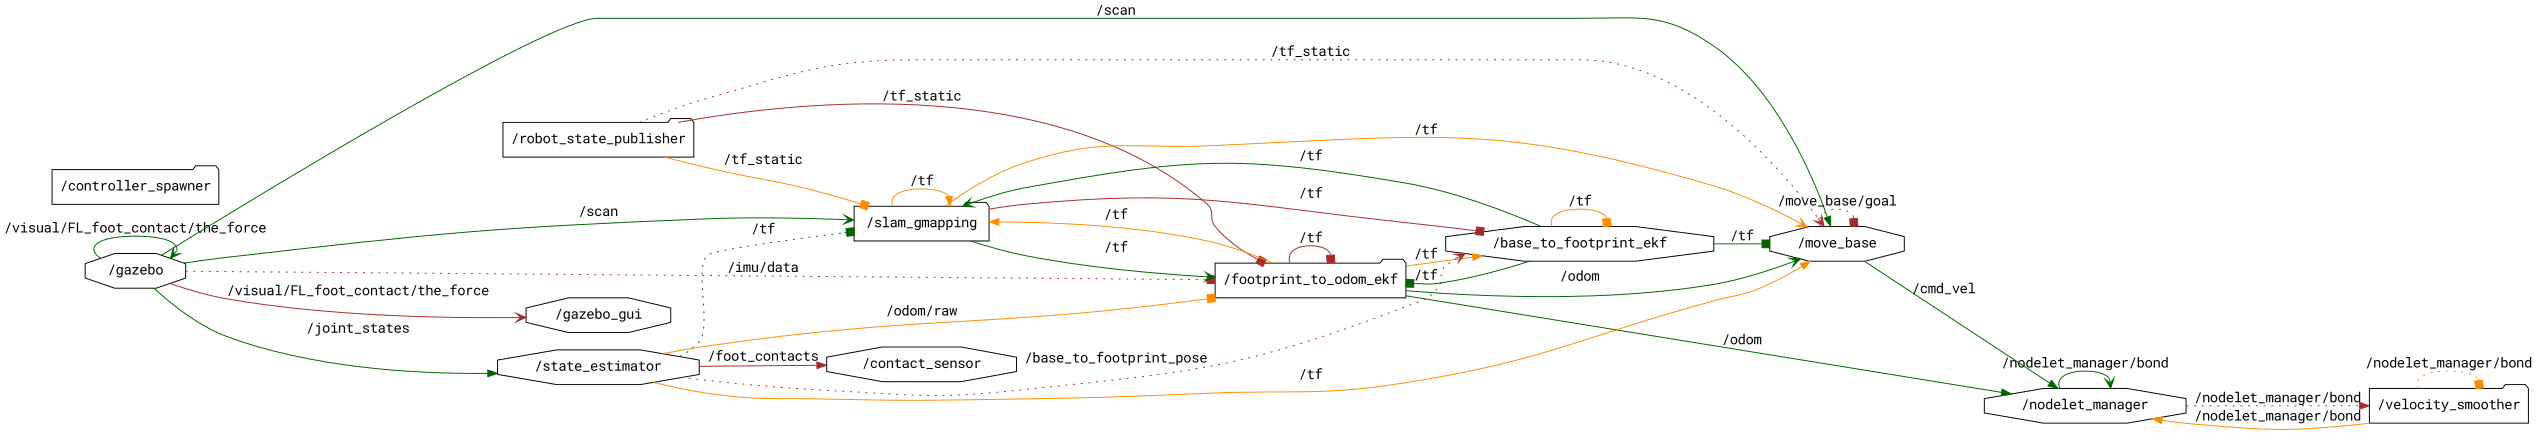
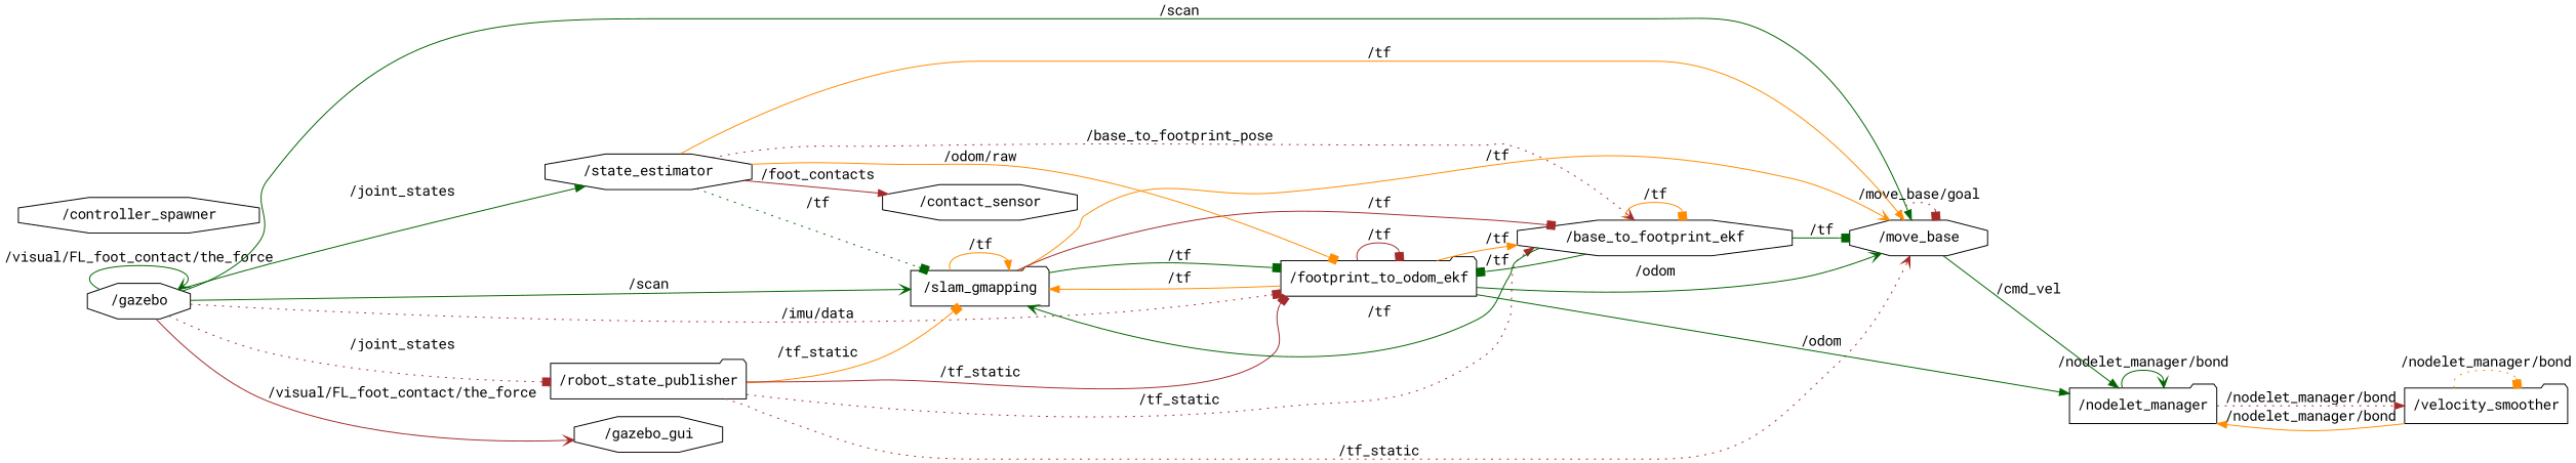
  digraph {
    compound=True
    fontname="Roboto Mono"
    rank=same
    rankdir=LR
    ranksep=0.2
    node [fontname="Roboto Mono" shape=folder]
    edge [arrowhead=box color=darkgreen fontname="Roboto Mono" penwidth=1 style=bold]
-   n1 [height=0.5 label="/nodelet_manager" shape=octagon width=2.0582]
+   n1 [height=0.5 label="/nodelet_manager" width=2.0582]
    n2 [height=0.5 label="/velocity_smoother" width=2.2026]
    n3 [height=0.5 label="/gazebo" shape=octagon width=1.0652]
    n4 [height=0.5 label="/robot_state_publisher" width=2.4734]
    n5 [height=0.5 label="/slam_gmapping" width=1.9498]
    n6 [height=0.5 label="/move_base" shape=octagon width=1.4804]
    n7 [height=0.5 label="/footprint_to_odom_ekf" width=2.6539]
    n8 [height=0.5 label="/state_estimator" shape=octagon width=1.8596]
    n9 [height=0.5 label="/gazebo_gui" shape=octagon width=1.4985]
    n10 [height=0.5 label="/base_to_footprint_ekf" shape=octagon width=2.5276]
    n11 [height=0.5 label="/contact_sensor" shape=octagon width=1.8234]
-   n12 [height=0.5 label="/controller_spawner" width=2.2567]
+   n12 [height=0.5 label="/controller_spawner" shape=octagon width=2.2567]
    n1 -> n1 [arrowhead=vee label="/nodelet_manager/bond"]
    n1 -> n2 [arrowhead=normal color=brown label="/nodelet_manager/bond" style=dotted]
    n2 -> n1 [arrowhead=normal color=darkorange label="/nodelet_manager/bond" style=solid]
    n2 -> n2 [color=darkorange label="/nodelet_manager/bond" style=dotted]
    n3 -> n3 [arrowhead=vee label="/visual/FL_foot_contact/the_force"]
+   n3 -> n4 [color=brown label="/joint_states" style=dotted]
    n3 -> n5 [arrowhead=vee label="/scan" style=solid]
    n3 -> n6 [arrowhead=normal label="/scan" style=solid]
    n3 -> n7 [color=brown label="/imu/data" style=dotted]
    n3 -> n8 [arrowhead=normal label="/joint_states"]
    n3 -> n9 [arrowhead=vee color=brown label="/visual/FL_foot_contact/the_force"]
    n4 -> n5 [color=darkorange label="/tf_static"]
    n4 -> n6 [arrowhead=vee color=brown label="/tf_static" style=dotted]
    n4 -> n7 [color=brown label="/tf_static"]
+   n4 -> n10 [arrowhead=normal color=brown label="/tf_static" style=dotted]
    n5 -> n5 [arrowhead=normal color=darkorange label="/tf"]
    n5 -> n6 [arrowhead=vee color=darkorange label="/tf" style=solid]
-   n5 -> n7 [arrowhead=vee label="/tf" style=solid]
+   n5 -> n7 [label="/tf" style=solid]
    n5 -> n10 [color=brown label="/tf"]
    n6 -> n1 [arrowhead=normal label="/cmd_vel"]
    n6 -> n6 [color=brown label="/move_base/goal" style=dotted]
    n7 -> n1 [arrowhead=normal label="/odom" style=solid]
    n7 -> n5 [arrowhead=normal color=darkorange label="/tf" style=solid]
    n7 -> n6 [arrowhead=vee label="/odom"]
    n7 -> n7 [color=brown label="/tf"]
    n7 -> n10 [arrowhead=normal color=darkorange label="/tf"]
    n8 -> n5 [label="/tf" style=dotted]
    n8 -> n6 [arrowhead=normal color=darkorange label="/tf" style=solid]
    n8 -> n7 [color=darkorange label="/odom/raw"]
    n8 -> n10 [arrowhead=vee color=brown label="/base_to_footprint_pose" style=dotted]
    n8 -> n11 [arrowhead=normal color=brown label="/foot_contacts"]
    n10 -> n5 [arrowhead=vee label="/tf" style=solid]
    n10 -> n6 [label="/tf" style=solid]
    n10 -> n7 [label="/tf"]
    n10 -> n10 [color=darkorange label="/tf" style=solid]
  }
